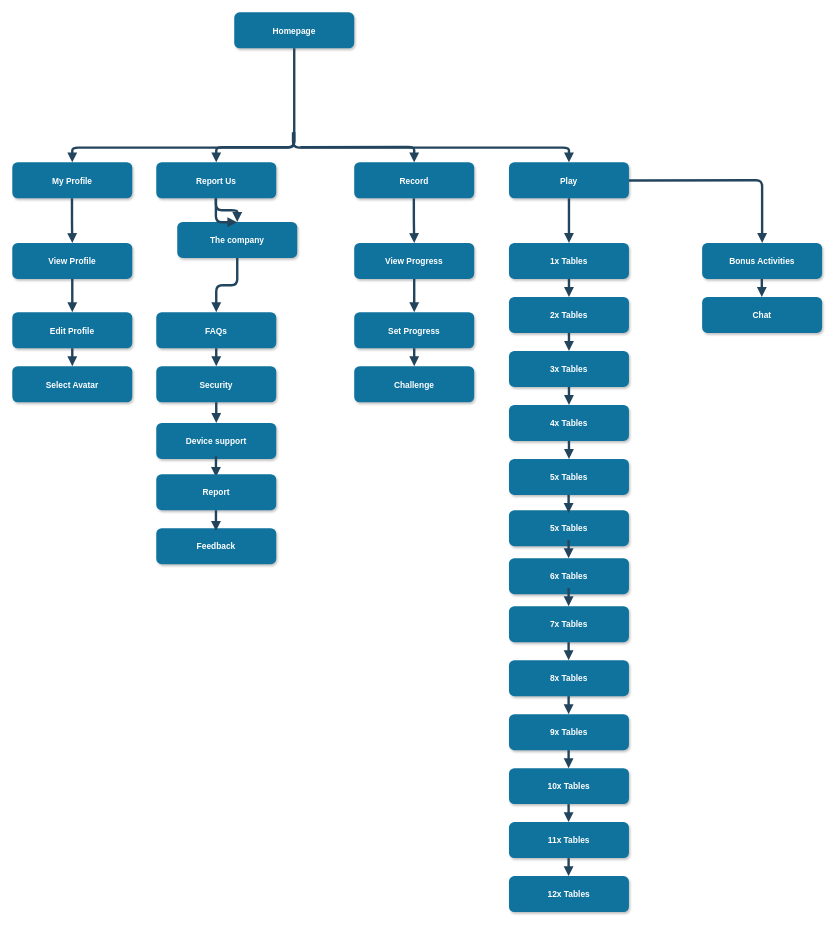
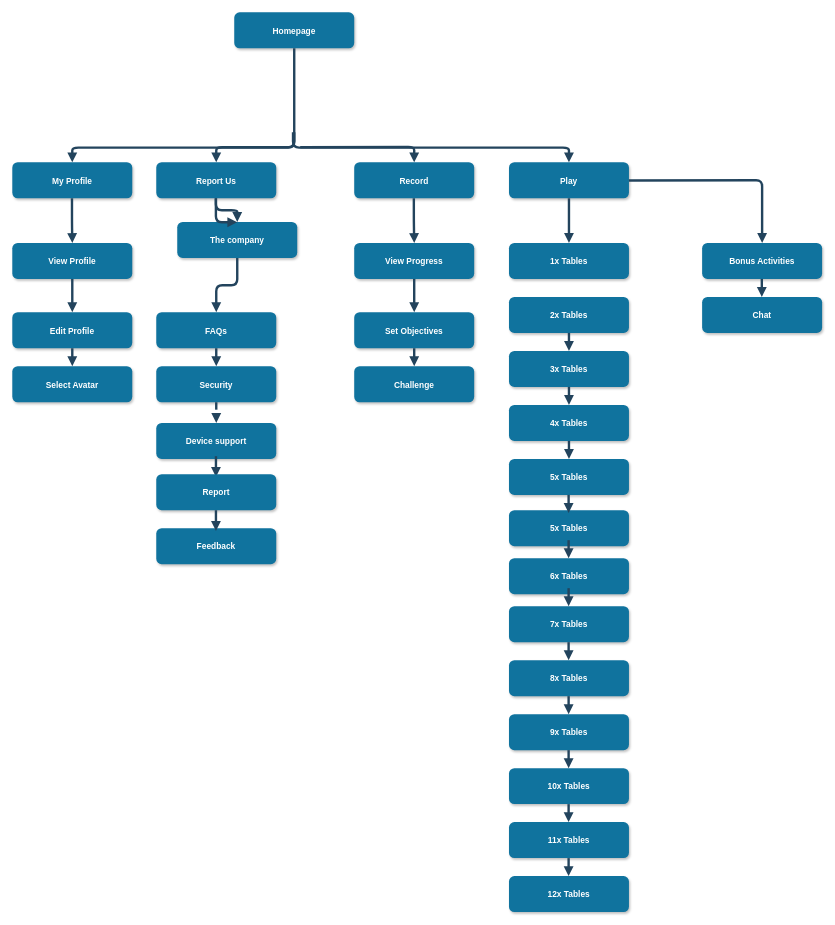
  <mxCell id="0" />
  <mxCell id="1" parent="0" />
  <mxCell id="2" value="Homepage" style="rounded=1;fillColor=#10739E;strokeColor=none;shadow=1;gradientColor=none;fontStyle=1;fontColor=#FFFFFF;fontSize=14;" parent="1" vertex="1"><mxGeometry x="390" y="20" width="200" height="60" as="geometry" /></mxCell>
  <mxCell id="3" value="My Profile" style="rounded=1;fillColor=#10739E;strokeColor=none;shadow=1;gradientColor=none;fontStyle=1;fontColor=#FFFFFF;fontSize=14;" parent="1" vertex="1"><mxGeometry x="20" y="270" width="200" height="60" as="geometry" /></mxCell>
  <mxCell id="4" value="Report Us" style="rounded=1;fillColor=#10739E;strokeColor=none;shadow=1;gradientColor=none;fontStyle=1;fontColor=#FFFFFF;fontSize=14;" parent="1" vertex="1"><mxGeometry x="260" y="270" width="200" height="60" as="geometry" /></mxCell>
  <mxCell id="5" value="Record" style="rounded=1;fillColor=#10739E;strokeColor=none;shadow=1;gradientColor=none;fontStyle=1;fontColor=#FFFFFF;fontSize=14;" parent="1" vertex="1"><mxGeometry x="590" y="270" width="200" height="60" as="geometry" /></mxCell>
  <mxCell id="6" value="Play" style="rounded=1;fillColor=#10739E;strokeColor=none;shadow=1;gradientColor=none;fontStyle=1;fontColor=#FFFFFF;fontSize=14;" parent="1" vertex="1"><mxGeometry x="848" y="270" width="200" height="60" as="geometry" /></mxCell>
  <mxCell id="7" value="View Profile" style="rounded=1;fillColor=#10739E;strokeColor=none;shadow=1;gradientColor=none;fontStyle=1;fontColor=#FFFFFF;fontSize=14;" parent="1" vertex="1"><mxGeometry x="20" y="404.5" width="200" height="60" as="geometry" /></mxCell>
  <mxCell id="8" value="Edit Profile" style="rounded=1;fillColor=#10739E;strokeColor=none;shadow=1;gradientColor=none;fontStyle=1;fontColor=#FFFFFF;fontSize=14;" parent="1" vertex="1"><mxGeometry x="20" y="520" width="200" height="60" as="geometry" /></mxCell>
  <mxCell id="9" value="Select Avatar" style="rounded=1;fillColor=#10739E;strokeColor=none;shadow=1;gradientColor=none;fontStyle=1;fontColor=#FFFFFF;fontSize=14;" parent="1" vertex="1"><mxGeometry x="20" y="610" width="200" height="60" as="geometry" /></mxCell>
  <mxCell id="10" value="The company" style="rounded=1;fillColor=#10739E;strokeColor=none;shadow=1;gradientColor=none;fontStyle=1;fontColor=#FFFFFF;fontSize=14;" parent="1" vertex="1"><mxGeometry x="295" y="369.5" width="200" height="60" as="geometry" /></mxCell>
  <mxCell id="11" value="FAQs" style="rounded=1;fillColor=#10739E;strokeColor=none;shadow=1;gradientColor=none;fontStyle=1;fontColor=#FFFFFF;fontSize=14;" parent="1" vertex="1"><mxGeometry x="260" y="520" width="200" height="60" as="geometry" /></mxCell>
  <mxCell id="12" value="Security" style="rounded=1;fillColor=#10739E;strokeColor=none;shadow=1;gradientColor=none;fontStyle=1;fontColor=#FFFFFF;fontSize=14;" parent="1" vertex="1"><mxGeometry x="260" y="610" width="200" height="60" as="geometry" /></mxCell>
  <mxCell id="13" value="Device support" style="rounded=1;fillColor=#10739E;strokeColor=none;shadow=1;gradientColor=none;fontStyle=1;fontColor=#FFFFFF;fontSize=14;" parent="1" vertex="1"><mxGeometry x="260" y="704.5" width="200" height="60" as="geometry" /></mxCell>
  <mxCell id="14" value="View Progress" style="rounded=1;fillColor=#10739E;strokeColor=none;shadow=1;gradientColor=none;fontStyle=1;fontColor=#FFFFFF;fontSize=14;" parent="1" vertex="1"><mxGeometry x="590" y="404.5" width="200" height="60" as="geometry" /></mxCell>
- <mxCell id="15" value="Set Progress" style="rounded=1;fillColor=#10739E;strokeColor=none;shadow=1;gradientColor=none;fontStyle=1;fontColor=#FFFFFF;fontSize=14;" parent="1" vertex="1"><mxGeometry x="590" y="520" width="200" height="60" as="geometry" /></mxCell>
+ <mxCell id="15" value="Set Objectives" style="rounded=1;fillColor=#10739E;strokeColor=none;shadow=1;gradientColor=none;fontStyle=1;fontColor=#FFFFFF;fontSize=14;" parent="1" vertex="1"><mxGeometry x="590" y="520" width="200" height="60" as="geometry" /></mxCell>
  <mxCell id="16" value="Challenge" style="rounded=1;fillColor=#10739E;strokeColor=none;shadow=1;gradientColor=none;fontStyle=1;fontColor=#FFFFFF;fontSize=14;" parent="1" vertex="1"><mxGeometry x="590" y="610" width="200" height="60" as="geometry" /></mxCell>
  <mxCell id="17" value="1x Tables" style="rounded=1;fillColor=#10739E;strokeColor=none;shadow=1;gradientColor=none;fontStyle=1;fontColor=#FFFFFF;fontSize=14;" parent="1" vertex="1"><mxGeometry x="848" y="404.5" width="200" height="60" as="geometry" /></mxCell>
  <mxCell id="18" value="2x Tables" style="rounded=1;fillColor=#10739E;strokeColor=none;shadow=1;gradientColor=none;fontStyle=1;fontColor=#FFFFFF;fontSize=14;" parent="1" vertex="1"><mxGeometry x="848" y="494.5" width="200" height="60" as="geometry" /></mxCell>
  <mxCell id="19" value="3x Tables" style="rounded=1;fillColor=#10739E;strokeColor=none;shadow=1;gradientColor=none;fontStyle=1;fontColor=#FFFFFF;fontSize=14;" parent="1" vertex="1"><mxGeometry x="848" y="584.5" width="200" height="60" as="geometry" /></mxCell>
  <mxCell id="20" value="4x Tables" style="rounded=1;fillColor=#10739E;strokeColor=none;shadow=1;gradientColor=none;fontStyle=1;fontColor=#FFFFFF;fontSize=14;" parent="1" vertex="1"><mxGeometry x="848" y="674.5" width="200" height="60" as="geometry" /></mxCell>
  <mxCell id="21" value="5x Tables" style="rounded=1;fillColor=#10739E;strokeColor=none;shadow=1;gradientColor=none;fontStyle=1;fontColor=#FFFFFF;fontSize=14;" parent="1" vertex="1"><mxGeometry x="848" y="764.5" width="200" height="60" as="geometry" /></mxCell>
  <mxCell id="22" value="" style="edgeStyle=elbowEdgeStyle;elbow=vertical;strokeWidth=4;endArrow=block;endFill=1;fontStyle=1;strokeColor=#23445D;" parent="1" target="4" edge="1"><mxGeometry x="50" width="100" height="100" as="geometry"><mxPoint x="490" y="220" as="sourcePoint" /><mxPoint x="-160" as="targetPoint" y="-20" /></mxGeometry></mxCell>
  <mxCell id="23" value="" style="edgeStyle=elbowEdgeStyle;elbow=vertical;strokeWidth=4;endArrow=block;endFill=1;fontStyle=1;strokeColor=#23445D;exitX=0.5;exitY=1;exitDx=0;exitDy=0;" parent="1" source="2" target="3" edge="1"><mxGeometry x="50" width="100" height="100" as="geometry"><mxPoint x="490" y="220" as="sourcePoint" /><mxPoint x="-160" as="targetPoint" y="-20" /><Array as="points"><mxPoint x="490" y="245.5" /><mxPoint x="508" y="245.5" /></Array></mxGeometry></mxCell>
  <mxCell id="24" value="" style="edgeStyle=elbowEdgeStyle;elbow=vertical;strokeWidth=4;endArrow=block;endFill=1;fontStyle=1;strokeColor=#23445D;exitX=0.5;exitY=1;exitDx=0;exitDy=0;" parent="1" source="6" target="17" edge="1"><mxGeometry x="50" width="100" height="100" as="geometry"><mxPoint x="490" y="220" as="sourcePoint" /><mxPoint x="-160" as="targetPoint" y="-20" /><Array as="points"><mxPoint x="948" y="374.5" /></Array></mxGeometry></mxCell>
  <mxCell id="25" value="" style="edgeStyle=elbowEdgeStyle;elbow=vertical;strokeWidth=4;endArrow=block;endFill=1;fontStyle=1;strokeColor=#23445D;" parent="1" source="7" target="8" edge="1"><mxGeometry x="90" width="100" height="100" as="geometry"><mxPoint x="-220" y="80" as="sourcePoint" /><mxPoint x="-120" as="targetPoint" y="-20" /></mxGeometry></mxCell>
  <mxCell id="26" value="" style="edgeStyle=elbowEdgeStyle;elbow=vertical;strokeWidth=4;endArrow=block;endFill=1;fontStyle=1;strokeColor=#23445D;" parent="1" source="8" target="9" edge="1"><mxGeometry x="90" y="10" width="100" height="100" as="geometry"><mxPoint x="-220" y="90" as="sourcePoint" /><mxPoint x="-120" y="-10" as="targetPoint" /></mxGeometry></mxCell>
  <mxCell id="27" value="" style="edgeStyle=elbowEdgeStyle;elbow=vertical;strokeWidth=4;endArrow=block;endFill=1;fontStyle=1;strokeColor=#23445D;" parent="1" source="10" target="11" edge="1"><mxGeometry x="90" width="100" height="100" as="geometry"><mxPoint x="-220" y="80" as="sourcePoint" /><mxPoint x="-120" as="targetPoint" y="-20" /></mxGeometry></mxCell>
  <mxCell id="28" value="" style="edgeStyle=elbowEdgeStyle;elbow=vertical;strokeWidth=4;endArrow=block;endFill=1;fontStyle=1;strokeColor=#23445D;" parent="1" source="11" target="12" edge="1"><mxGeometry x="90" y="10" width="100" height="100" as="geometry"><mxPoint x="-220" y="90" as="sourcePoint" /><mxPoint x="-120" y="-10" as="targetPoint" /></mxGeometry></mxCell>
- <mxCell id="29" value="" style="edgeStyle=elbowEdgeStyle;elbow=vertical;strokeWidth=4;endArrow=block;endFill=1;fontStyle=1;strokeColor=#23445D;" parent="1" source="12" target="13" edge="1"><mxGeometry x="90" y="20" width="100" height="100" as="geometry"><mxPoint x="-220" y="100" as="sourcePoint" /><mxPoint x="-120" y="0" as="targetPoint" /></mxGeometry></mxCell>
+ <mxCell id="29" value="" style="edgeStyle=elbowEdgeStyle;elbow=vertical;strokeWidth=4;endArrow=block;endFill=1;fontStyle=1;strokeColor=#23445D;dashed=1;" parent="1" source="12" target="13" edge="1"><mxGeometry x="90" y="20" width="100" height="100" as="geometry"><mxPoint x="-220" y="100" as="sourcePoint" /><mxPoint x="-120" y="0" as="targetPoint" /></mxGeometry></mxCell>
  <mxCell id="30" value="" style="edgeStyle=elbowEdgeStyle;elbow=vertical;strokeWidth=4;endArrow=block;endFill=1;fontStyle=1;strokeColor=#23445D;" parent="1" source="14" target="15" edge="1"><mxGeometry x="100" width="100" height="100" as="geometry"><mxPoint x="-210" y="80" as="sourcePoint" /><mxPoint x="-110" as="targetPoint" y="-20" /></mxGeometry></mxCell>
  <mxCell id="31" value="" style="edgeStyle=elbowEdgeStyle;elbow=vertical;strokeWidth=4;endArrow=block;endFill=1;fontStyle=1;strokeColor=#23445D;" parent="1" source="15" target="16" edge="1"><mxGeometry x="100" y="10" width="100" height="100" as="geometry"><mxPoint x="-210" y="90" as="sourcePoint" /><mxPoint x="-110" y="-10" as="targetPoint" /></mxGeometry></mxCell>
- <mxCell id="32" value="" style="edgeStyle=elbowEdgeStyle;elbow=vertical;strokeWidth=4;endArrow=block;endFill=1;fontStyle=1;strokeColor=#23445D;" parent="1" source="17" target="18" edge="1"><mxGeometry x="138" y="-25.5" width="100" height="100" as="geometry"><mxPoint x="-172" y="54.5" as="sourcePoint" /><mxPoint x="-72" y="-45.5" as="targetPoint" /></mxGeometry></mxCell>
  <mxCell id="33" value="" style="edgeStyle=elbowEdgeStyle;elbow=vertical;strokeWidth=4;endArrow=block;endFill=1;fontStyle=1;strokeColor=#23445D;" parent="1" source="18" target="19" edge="1"><mxGeometry x="138" y="-15.5" width="100" height="100" as="geometry"><mxPoint x="-172" y="64.5" as="sourcePoint" /><mxPoint x="-72" y="-35.5" as="targetPoint" /></mxGeometry></mxCell>
  <mxCell id="34" value="" style="edgeStyle=elbowEdgeStyle;elbow=vertical;strokeWidth=4;endArrow=block;endFill=1;fontStyle=1;strokeColor=#23445D;" parent="1" source="19" target="20" edge="1"><mxGeometry x="138" y="-5.5" width="100" height="100" as="geometry"><mxPoint x="-172" y="74.5" as="sourcePoint" /><mxPoint x="-72" y="-25.5" as="targetPoint" /></mxGeometry></mxCell>
  <mxCell id="35" value="" style="edgeStyle=elbowEdgeStyle;elbow=vertical;strokeWidth=4;endArrow=block;endFill=1;fontStyle=1;strokeColor=#23445D;" parent="1" source="20" target="21" edge="1"><mxGeometry x="138" y="4.5" width="100" height="100" as="geometry"><mxPoint x="-172" y="84.5" as="sourcePoint" /><mxPoint x="-72" y="-15.5" as="targetPoint" /></mxGeometry></mxCell>
  <mxCell id="36" value="" style="edgeStyle=elbowEdgeStyle;elbow=vertical;strokeWidth=4;endArrow=block;endFill=1;fontStyle=1;strokeColor=#23445D;entryX=0.5;entryY=0;entryDx=0;entryDy=0;" parent="1" target="6" edge="1"><mxGeometry x="48" width="100" height="100" as="geometry"><mxPoint x="488" y="220" as="sourcePoint" /><mxPoint x="118" y="270" as="targetPoint" /><Array as="points"><mxPoint x="488" y="245.5" /><mxPoint x="506" y="245.5" /></Array></mxGeometry></mxCell>
  <mxCell id="37" value="" style="edgeStyle=elbowEdgeStyle;elbow=vertical;strokeWidth=4;endArrow=block;endFill=1;fontStyle=1;strokeColor=#23445D;entryX=0.5;entryY=0;entryDx=0;entryDy=0;" parent="1" target="5" edge="1"><mxGeometry x="60" y="10" width="100" height="100" as="geometry"><mxPoint x="500" y="245" as="sourcePoint" /><mxPoint x="370" y="280" as="targetPoint" /><Array as="points"><mxPoint x="488" y="244.5" /></Array></mxGeometry></mxCell>
  <mxCell id="38" value="9x Tables" style="rounded=1;fillColor=#10739E;strokeColor=none;shadow=1;gradientColor=none;fontStyle=1;fontColor=#FFFFFF;fontSize=14;" parent="1" vertex="1"><mxGeometry x="848" y="1190" width="200" height="60" as="geometry" /></mxCell>
  <mxCell id="39" value="5x Tables" style="rounded=1;fillColor=#10739E;strokeColor=none;shadow=1;gradientColor=none;fontStyle=1;fontColor=#FFFFFF;fontSize=14;" parent="1" vertex="1"><mxGeometry x="848" y="850" width="200" height="60" as="geometry" /></mxCell>
  <mxCell id="40" value="6x Tables" style="rounded=1;fillColor=#10739E;strokeColor=none;shadow=1;gradientColor=none;fontStyle=1;fontColor=#FFFFFF;fontSize=14;" parent="1" vertex="1"><mxGeometry x="848" y="930" width="200" height="60" as="geometry" /></mxCell>
  <mxCell id="41" value="7x Tables" style="rounded=1;fillColor=#10739E;strokeColor=none;shadow=1;gradientColor=none;fontStyle=1;fontColor=#FFFFFF;fontSize=14;" parent="1" vertex="1"><mxGeometry x="848" y="1010" width="200" height="60" as="geometry" /></mxCell>
  <mxCell id="42" value="8x Tables" style="rounded=1;fillColor=#10739E;strokeColor=none;shadow=1;gradientColor=none;fontStyle=1;fontColor=#FFFFFF;fontSize=14;" parent="1" vertex="1"><mxGeometry x="848" y="1100" width="200" height="60" as="geometry" /></mxCell>
  <mxCell id="43" value="" style="edgeStyle=elbowEdgeStyle;elbow=vertical;strokeWidth=4;endArrow=block;endFill=1;fontStyle=1;strokeColor=#23445D;" parent="1" edge="1"><mxGeometry x="137.41" y="340" width="100" height="100" as="geometry"><mxPoint x="947.41" y="1070" as="sourcePoint" /><mxPoint x="947.41" y="1100" as="targetPoint" /></mxGeometry></mxCell>
  <mxCell id="44" value="" style="edgeStyle=elbowEdgeStyle;elbow=vertical;strokeWidth=4;endArrow=block;endFill=1;fontStyle=1;strokeColor=#23445D;" parent="1" edge="1"><mxGeometry x="137.41" y="430" width="100" height="100" as="geometry"><mxPoint x="947.41" y="1160" as="sourcePoint" /><mxPoint x="947.41" y="1190" as="targetPoint" /></mxGeometry></mxCell>
  <mxCell id="45" value="" style="edgeStyle=elbowEdgeStyle;elbow=vertical;strokeWidth=4;endArrow=block;endFill=1;fontStyle=1;strokeColor=#23445D;" parent="1" edge="1"><mxGeometry x="137.41" y="250" width="100" height="100" as="geometry"><mxPoint x="947.41" y="980" as="sourcePoint" /><mxPoint x="947.41" y="1010" as="targetPoint" /></mxGeometry></mxCell>
  <mxCell id="46" value="" style="edgeStyle=elbowEdgeStyle;elbow=vertical;strokeWidth=4;endArrow=block;endFill=1;fontStyle=1;strokeColor=#23445D;" parent="1" edge="1"><mxGeometry x="137.41" y="94.5" width="100" height="100" as="geometry"><mxPoint x="947.41" y="824.5" as="sourcePoint" /><mxPoint x="947.41" y="854.5" as="targetPoint" /></mxGeometry></mxCell>
  <mxCell id="47" value="" style="edgeStyle=elbowEdgeStyle;elbow=vertical;strokeWidth=4;endArrow=block;endFill=1;fontStyle=1;strokeColor=#23445D;" parent="1" edge="1"><mxGeometry x="137.41" y="170" width="100" height="100" as="geometry"><mxPoint x="947.41" y="900" as="sourcePoint" /><mxPoint x="947.41" y="930" as="targetPoint" /></mxGeometry></mxCell>
  <mxCell id="48" value="10x Tables" style="rounded=1;fillColor=#10739E;strokeColor=none;shadow=1;gradientColor=none;fontStyle=1;fontColor=#FFFFFF;fontSize=14;" parent="1" vertex="1"><mxGeometry x="848" y="1280" width="200" height="60" as="geometry" /></mxCell>
  <mxCell id="49" value="11x Tables" style="rounded=1;fillColor=#10739E;strokeColor=none;shadow=1;gradientColor=none;fontStyle=1;fontColor=#FFFFFF;fontSize=14;" parent="1" vertex="1"><mxGeometry x="848" y="1370" width="200" height="60" as="geometry" /></mxCell>
  <mxCell id="50" value="12x Tables" style="rounded=1;fillColor=#10739E;strokeColor=none;shadow=1;gradientColor=none;fontStyle=1;fontColor=#FFFFFF;fontSize=14;" parent="1" vertex="1"><mxGeometry x="848" y="1460" width="200" height="60" as="geometry" /></mxCell>
  <mxCell id="51" value="" style="edgeStyle=elbowEdgeStyle;elbow=vertical;strokeWidth=4;endArrow=block;endFill=1;fontStyle=1;strokeColor=#23445D;" parent="1" edge="1"><mxGeometry x="137.41" y="700" width="100" height="100" as="geometry"><mxPoint x="947.41" y="1430" as="sourcePoint" /><mxPoint x="947.41" y="1460" as="targetPoint" /></mxGeometry></mxCell>
  <mxCell id="52" value="" style="edgeStyle=elbowEdgeStyle;elbow=vertical;strokeWidth=4;endArrow=block;endFill=1;fontStyle=1;strokeColor=#23445D;" parent="1" edge="1"><mxGeometry x="137.41" y="610" width="100" height="100" as="geometry"><mxPoint x="947.41" y="1340" as="sourcePoint" /><mxPoint x="947.41" y="1370" as="targetPoint" /></mxGeometry></mxCell>
  <mxCell id="53" value="" style="edgeStyle=elbowEdgeStyle;elbow=vertical;strokeWidth=4;endArrow=block;endFill=1;fontStyle=1;strokeColor=#23445D;" parent="1" edge="1"><mxGeometry x="137.41" y="520" width="100" height="100" as="geometry"><mxPoint x="947.41" y="1250" as="sourcePoint" /><mxPoint x="947.41" y="1280" as="targetPoint" /></mxGeometry></mxCell>
  <mxCell id="54" value="" style="edgeStyle=elbowEdgeStyle;elbow=vertical;strokeWidth=4;endArrow=block;endFill=1;fontStyle=1;strokeColor=#23445D;entryX=0.5;entryY=0;entryDx=0;entryDy=0;" parent="1" target="55" edge="1"><mxGeometry x="508" y="54.5" width="100" height="100" as="geometry"><mxPoint x="1048" y="300.5" as="sourcePoint" /><mxPoint x="1270" y="400" as="targetPoint" /><Array as="points"><mxPoint x="948" y="300" /><mxPoint x="966" y="300" /></Array></mxGeometry></mxCell>
  <mxCell id="55" value="Bonus Activities" style="rounded=1;fillColor=#10739E;strokeColor=none;shadow=1;gradientColor=none;fontStyle=1;fontColor=#FFFFFF;fontSize=14;" parent="1" vertex="1"><mxGeometry x="1170" y="404.5" width="200" height="60" as="geometry" /></mxCell>
  <mxCell id="56" value="" style="edgeStyle=elbowEdgeStyle;elbow=vertical;strokeWidth=4;endArrow=block;endFill=1;fontStyle=1;strokeColor=#23445D;entryX=0.5;entryY=0;entryDx=0;entryDy=0;" parent="1" target="10" edge="1"><mxGeometry x="39.41" width="100" height="100" as="geometry"><mxPoint x="359.41" y="330" as="sourcePoint" /><mxPoint x="359" y="400" as="targetPoint" /><Array as="points"><mxPoint x="359.41" y="370" /></Array></mxGeometry></mxCell>
  <mxCell id="57" value="" style="edgeStyle=elbowEdgeStyle;elbow=vertical;strokeWidth=4;endArrow=block;endFill=1;fontStyle=1;strokeColor=#23445D;entryX=0.5;entryY=0;entryDx=0;entryDy=0;" parent="1" target="14" edge="1"><mxGeometry x="99.41" y="-134.5" width="100" height="100" as="geometry"><mxPoint x="689.41" y="330" as="sourcePoint" /><mxPoint x="689.41" y="385.5" as="targetPoint" /></mxGeometry></mxCell>
  <mxCell id="58" value="" style="edgeStyle=elbowEdgeStyle;elbow=vertical;strokeWidth=4;endArrow=block;endFill=1;fontStyle=1;strokeColor=#23445D;entryX=0.5;entryY=0;entryDx=0;entryDy=0;" parent="1" target="10" edge="1"><mxGeometry x="39.41" width="100" height="100" as="geometry"><mxPoint x="359.41" y="330" as="sourcePoint" /><mxPoint x="360" y="404.5" as="targetPoint" /><Array as="points" /></mxGeometry></mxCell>
  <mxCell id="59" value="" style="edgeStyle=elbowEdgeStyle;elbow=vertical;strokeWidth=4;endArrow=block;endFill=1;fontStyle=1;strokeColor=#23445D;entryX=0.5;entryY=0;entryDx=0;entryDy=0;" parent="1" target="7" edge="1"><mxGeometry x="-200.5" width="100" height="100" as="geometry"><mxPoint x="119.5" y="330" as="sourcePoint" /><mxPoint x="119.59" y="400" as="targetPoint" /><Array as="points"><mxPoint x="119.5" y="370" /></Array></mxGeometry></mxCell>
  <mxCell id="60" value="" style="edgeStyle=elbowEdgeStyle;elbow=vertical;strokeWidth=4;endArrow=block;endFill=1;fontStyle=1;strokeColor=#23445D;" parent="1" edge="1"><mxGeometry x="459.5" y="-25.5" width="100" height="100" as="geometry"><mxPoint x="1269.5" y="464.5" as="sourcePoint" /><mxPoint x="1269.5" y="494.5" as="targetPoint" /></mxGeometry></mxCell>
  <mxCell id="61" value="Chat" style="rounded=1;fillColor=#10739E;strokeColor=none;shadow=1;gradientColor=none;fontStyle=1;fontColor=#FFFFFF;fontSize=14;" parent="1" vertex="1"><mxGeometry x="1170" y="494.5" width="200" height="60" as="geometry" /></mxCell>
  <mxCell id="62" value="" style="edgeStyle=elbowEdgeStyle;elbow=vertical;strokeWidth=4;endArrow=block;endFill=1;fontStyle=1;strokeColor=#23445D;" parent="1" edge="1"><mxGeometry x="89.5" y="110" width="100" height="100" as="geometry"><mxPoint x="359.5" y="760" as="sourcePoint" /><mxPoint x="359.5" y="794.5" as="targetPoint" /></mxGeometry></mxCell>
  <mxCell id="63" value="Report" style="rounded=1;fillColor=#10739E;strokeColor=none;shadow=1;gradientColor=none;fontStyle=1;fontColor=#FFFFFF;fontSize=14;" parent="1" vertex="1"><mxGeometry x="260" y="790" width="200" height="60" as="geometry" /></mxCell>
  <mxCell id="64" value="Feedback" style="rounded=1;fillColor=#10739E;strokeColor=none;shadow=1;gradientColor=none;fontStyle=1;fontColor=#FFFFFF;fontSize=14;" vertex="1" parent="1"><mxGeometry x="260" y="880" width="200" height="60" as="geometry" /></mxCell>
  <mxCell id="65" value="" style="edgeStyle=elbowEdgeStyle;elbow=vertical;strokeWidth=4;endArrow=block;endFill=1;fontStyle=1;strokeColor=#23445D;" edge="1" parent="1"><mxGeometry x="89.5" y="200" width="100" height="100" as="geometry"><mxPoint x="359.5" y="850" as="sourcePoint" /><mxPoint x="359.5" y="884.5" as="targetPoint" /></mxGeometry></mxCell>
